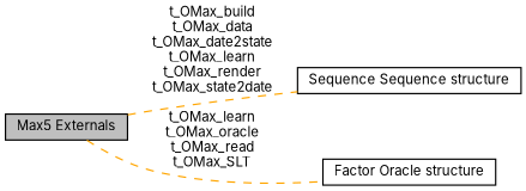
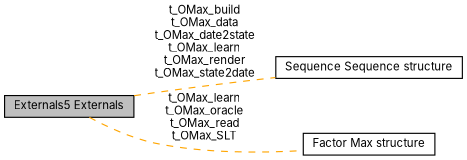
  digraph {
    fontname=Inter
    rankdir=LR
    node [color=black fontname=Inter fontsize=10 shape=record]
    edge [color=orange dir=none fontname=Inter fontsize=10 labelfontname=FreeSans labelfontsize=10 shape=plaintext style=dashed]
    n1 [height=0.2 label="Sequence Sequence structure" width=0.4]
-   n2 [fillcolor=grey75 fontcolor=black height=0.2 label="Max5 Externals" style=filled width=0.4]
-   n3 [height=0.2 label="Factor Oracle structure" width=0.4]
+   n2 [fillcolor=grey75 fontcolor=black height=0.2 label="Externals5 Externals" style=filled width=0.4]
+   n3 [height=0.2 label="Factor Max structure" width=0.4]
    n2 -> n1 [label="t_OMax_build\nt_OMax_data\nt_OMax_date2state\nt_OMax_learn\nt_OMax_render\nt_OMax_state2date"]
    n2 -> n3 [label="t_OMax_learn\nt_OMax_oracle\nt_OMax_read\nt_OMax_SLT"]
  }
